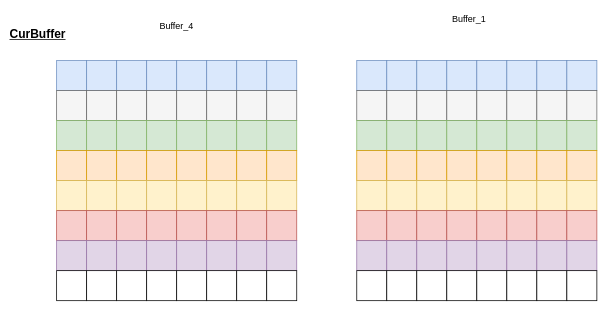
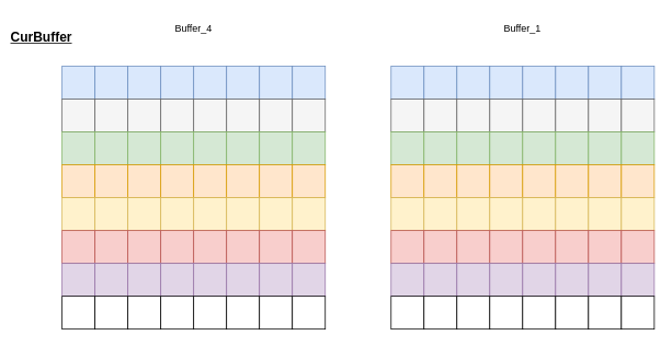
  <mxCell id="0" />
  <mxCell id="1" parent="0" />
  <mxCell id="2" value="" style="whiteSpace=wrap;html=1;aspect=fixed;fillColor=#dae8fc;strokeColor=#6c8ebf;" vertex="1" parent="1"><mxGeometry x="75" y="80" width="40" height="40" as="geometry" /></mxCell>
  <mxCell id="3" value="" style="whiteSpace=wrap;html=1;aspect=fixed;fillColor=#dae8fc;strokeColor=#6c8ebf;" vertex="1" parent="1"><mxGeometry x="115" y="80" width="40" height="40" as="geometry" /></mxCell>
  <mxCell id="4" value="" style="whiteSpace=wrap;html=1;aspect=fixed;fillColor=#dae8fc;strokeColor=#6c8ebf;" vertex="1" parent="1"><mxGeometry x="155" y="80" width="40" height="40" as="geometry" /></mxCell>
  <mxCell id="5" value="" style="whiteSpace=wrap;html=1;aspect=fixed;fillColor=#dae8fc;strokeColor=#6c8ebf;" vertex="1" parent="1"><mxGeometry x="195" y="80" width="40" height="40" as="geometry" /></mxCell>
  <mxCell id="6" value="" style="whiteSpace=wrap;html=1;aspect=fixed;fillColor=#dae8fc;strokeColor=#6c8ebf;" vertex="1" parent="1"><mxGeometry x="235" y="80" width="40" height="40" as="geometry" /></mxCell>
  <mxCell id="7" value="" style="whiteSpace=wrap;html=1;aspect=fixed;fillColor=#dae8fc;strokeColor=#6c8ebf;" vertex="1" parent="1"><mxGeometry x="275" y="80" width="40" height="40" as="geometry" /></mxCell>
  <mxCell id="8" value="" style="whiteSpace=wrap;html=1;aspect=fixed;fillColor=#dae8fc;strokeColor=#6c8ebf;" vertex="1" parent="1"><mxGeometry x="315" y="80" width="40" height="40" as="geometry" /></mxCell>
  <mxCell id="9" value="" style="whiteSpace=wrap;html=1;aspect=fixed;fillColor=#dae8fc;strokeColor=#6c8ebf;" vertex="1" parent="1"><mxGeometry x="355" y="80" width="40" height="40" as="geometry" /></mxCell>
  <mxCell id="10" value="" style="whiteSpace=wrap;html=1;aspect=fixed;fillColor=#f5f5f5;fontColor=#333333;strokeColor=#666666;" vertex="1" parent="1"><mxGeometry x="75" y="120" width="40" height="40" as="geometry" /></mxCell>
  <mxCell id="11" value="" style="whiteSpace=wrap;html=1;aspect=fixed;fillColor=#f5f5f5;fontColor=#333333;strokeColor=#666666;" vertex="1" parent="1"><mxGeometry x="115" y="120" width="40" height="40" as="geometry" /></mxCell>
  <mxCell id="12" value="" style="whiteSpace=wrap;html=1;aspect=fixed;fillColor=#f5f5f5;fontColor=#333333;strokeColor=#666666;" vertex="1" parent="1"><mxGeometry x="155" y="120" width="40" height="40" as="geometry" /></mxCell>
  <mxCell id="13" value="" style="whiteSpace=wrap;html=1;aspect=fixed;fillColor=#f5f5f5;fontColor=#333333;strokeColor=#666666;" vertex="1" parent="1"><mxGeometry x="195" y="120" width="40" height="40" as="geometry" /></mxCell>
  <mxCell id="14" value="" style="whiteSpace=wrap;html=1;aspect=fixed;fillColor=#f5f5f5;fontColor=#333333;strokeColor=#666666;" vertex="1" parent="1"><mxGeometry x="235" y="120" width="40" height="40" as="geometry" /></mxCell>
  <mxCell id="15" value="" style="whiteSpace=wrap;html=1;aspect=fixed;fillColor=#f5f5f5;fontColor=#333333;strokeColor=#666666;" vertex="1" parent="1"><mxGeometry x="275" y="120" width="40" height="40" as="geometry" /></mxCell>
  <mxCell id="16" value="" style="whiteSpace=wrap;html=1;aspect=fixed;fillColor=#f5f5f5;fontColor=#333333;strokeColor=#666666;" vertex="1" parent="1"><mxGeometry x="315" y="120" width="40" height="40" as="geometry" /></mxCell>
  <mxCell id="17" value="" style="whiteSpace=wrap;html=1;aspect=fixed;fillColor=#f5f5f5;fontColor=#333333;strokeColor=#666666;" vertex="1" parent="1"><mxGeometry x="355" y="120" width="40" height="40" as="geometry" /></mxCell>
  <mxCell id="18" value="" style="whiteSpace=wrap;html=1;aspect=fixed;fillColor=#d5e8d4;strokeColor=#82b366;" vertex="1" parent="1"><mxGeometry x="75" y="160" width="40" height="40" as="geometry" /></mxCell>
  <mxCell id="19" value="" style="whiteSpace=wrap;html=1;aspect=fixed;fillColor=#d5e8d4;strokeColor=#82b366;" vertex="1" parent="1"><mxGeometry x="115" y="160" width="40" height="40" as="geometry" /></mxCell>
  <mxCell id="20" value="" style="whiteSpace=wrap;html=1;aspect=fixed;fillColor=#d5e8d4;strokeColor=#82b366;" vertex="1" parent="1"><mxGeometry x="155" y="160" width="40" height="40" as="geometry" /></mxCell>
  <mxCell id="21" value="" style="whiteSpace=wrap;html=1;aspect=fixed;fillColor=#d5e8d4;strokeColor=#82b366;" vertex="1" parent="1"><mxGeometry x="195" y="160" width="40" height="40" as="geometry" /></mxCell>
  <mxCell id="22" value="" style="whiteSpace=wrap;html=1;aspect=fixed;fillColor=#d5e8d4;strokeColor=#82b366;" vertex="1" parent="1"><mxGeometry x="235" y="160" width="40" height="40" as="geometry" /></mxCell>
  <mxCell id="23" value="" style="whiteSpace=wrap;html=1;aspect=fixed;fillColor=#d5e8d4;strokeColor=#82b366;" vertex="1" parent="1"><mxGeometry x="275" y="160" width="40" height="40" as="geometry" /></mxCell>
  <mxCell id="24" value="" style="whiteSpace=wrap;html=1;aspect=fixed;fillColor=#d5e8d4;strokeColor=#82b366;" vertex="1" parent="1"><mxGeometry x="315" y="160" width="40" height="40" as="geometry" /></mxCell>
  <mxCell id="25" value="" style="whiteSpace=wrap;html=1;aspect=fixed;fillColor=#d5e8d4;strokeColor=#82b366;" vertex="1" parent="1"><mxGeometry x="355" y="160" width="40" height="40" as="geometry" /></mxCell>
  <mxCell id="26" value="" style="whiteSpace=wrap;html=1;aspect=fixed;fillColor=#ffe6cc;strokeColor=#d79b00;" vertex="1" parent="1"><mxGeometry x="75" y="200" width="40" height="40" as="geometry" /></mxCell>
  <mxCell id="27" value="" style="whiteSpace=wrap;html=1;aspect=fixed;fillColor=#ffe6cc;strokeColor=#d79b00;" vertex="1" parent="1"><mxGeometry x="115" y="200" width="40" height="40" as="geometry" /></mxCell>
  <mxCell id="28" value="" style="whiteSpace=wrap;html=1;aspect=fixed;fillColor=#ffe6cc;strokeColor=#d79b00;" vertex="1" parent="1"><mxGeometry x="155" y="200" width="40" height="40" as="geometry" /></mxCell>
  <mxCell id="29" value="" style="whiteSpace=wrap;html=1;aspect=fixed;fillColor=#ffe6cc;strokeColor=#d79b00;" vertex="1" parent="1"><mxGeometry x="195" y="200" width="40" height="40" as="geometry" /></mxCell>
  <mxCell id="30" value="" style="whiteSpace=wrap;html=1;aspect=fixed;fillColor=#ffe6cc;strokeColor=#d79b00;" vertex="1" parent="1"><mxGeometry x="235" y="200" width="40" height="40" as="geometry" /></mxCell>
  <mxCell id="31" value="" style="whiteSpace=wrap;html=1;aspect=fixed;fillColor=#ffe6cc;strokeColor=#d79b00;" vertex="1" parent="1"><mxGeometry x="275" y="200" width="40" height="40" as="geometry" /></mxCell>
  <mxCell id="32" value="" style="whiteSpace=wrap;html=1;aspect=fixed;fillColor=#ffe6cc;strokeColor=#d79b00;" vertex="1" parent="1"><mxGeometry x="315" y="200" width="40" height="40" as="geometry" /></mxCell>
  <mxCell id="33" value="" style="whiteSpace=wrap;html=1;aspect=fixed;fillColor=#ffe6cc;strokeColor=#d79b00;" vertex="1" parent="1"><mxGeometry x="355" y="200" width="40" height="40" as="geometry" /></mxCell>
  <mxCell id="34" value="" style="whiteSpace=wrap;html=1;aspect=fixed;fillColor=#fff2cc;strokeColor=#d6b656;" vertex="1" parent="1"><mxGeometry x="75" y="240" width="40" height="40" as="geometry" /></mxCell>
  <mxCell id="35" value="" style="whiteSpace=wrap;html=1;aspect=fixed;fillColor=#fff2cc;strokeColor=#d6b656;" vertex="1" parent="1"><mxGeometry x="115" y="240" width="40" height="40" as="geometry" /></mxCell>
  <mxCell id="36" value="" style="whiteSpace=wrap;html=1;aspect=fixed;fillColor=#fff2cc;strokeColor=#d6b656;" vertex="1" parent="1"><mxGeometry x="155" y="240" width="40" height="40" as="geometry" /></mxCell>
  <mxCell id="37" value="" style="whiteSpace=wrap;html=1;aspect=fixed;fillColor=#fff2cc;strokeColor=#d6b656;" vertex="1" parent="1"><mxGeometry x="195" y="240" width="40" height="40" as="geometry" /></mxCell>
  <mxCell id="38" value="" style="whiteSpace=wrap;html=1;aspect=fixed;fillColor=#fff2cc;strokeColor=#d6b656;" vertex="1" parent="1"><mxGeometry x="235" y="240" width="40" height="40" as="geometry" /></mxCell>
  <mxCell id="39" value="" style="whiteSpace=wrap;html=1;aspect=fixed;fillColor=#fff2cc;strokeColor=#d6b656;" vertex="1" parent="1"><mxGeometry x="275" y="240" width="40" height="40" as="geometry" /></mxCell>
  <mxCell id="40" value="" style="whiteSpace=wrap;html=1;aspect=fixed;fillColor=#fff2cc;strokeColor=#d6b656;" vertex="1" parent="1"><mxGeometry x="315" y="240" width="40" height="40" as="geometry" /></mxCell>
  <mxCell id="41" value="" style="whiteSpace=wrap;html=1;aspect=fixed;fillColor=#fff2cc;strokeColor=#d6b656;" vertex="1" parent="1"><mxGeometry x="355" y="240" width="40" height="40" as="geometry" /></mxCell>
  <mxCell id="42" value="" style="whiteSpace=wrap;html=1;aspect=fixed;fillColor=#f8cecc;strokeColor=#b85450;" vertex="1" parent="1"><mxGeometry x="75" y="280" width="40" height="40" as="geometry" /></mxCell>
  <mxCell id="43" value="" style="whiteSpace=wrap;html=1;aspect=fixed;fillColor=#f8cecc;strokeColor=#b85450;" vertex="1" parent="1"><mxGeometry x="115" y="280" width="40" height="40" as="geometry" /></mxCell>
  <mxCell id="44" value="" style="whiteSpace=wrap;html=1;aspect=fixed;fillColor=#f8cecc;strokeColor=#b85450;" vertex="1" parent="1"><mxGeometry x="155" y="280" width="40" height="40" as="geometry" /></mxCell>
  <mxCell id="45" value="" style="whiteSpace=wrap;html=1;aspect=fixed;fillColor=#f8cecc;strokeColor=#b85450;" vertex="1" parent="1"><mxGeometry x="195" y="280" width="40" height="40" as="geometry" /></mxCell>
  <mxCell id="46" value="" style="whiteSpace=wrap;html=1;aspect=fixed;fillColor=#f8cecc;strokeColor=#b85450;" vertex="1" parent="1"><mxGeometry x="235" y="280" width="40" height="40" as="geometry" /></mxCell>
  <mxCell id="47" value="" style="whiteSpace=wrap;html=1;aspect=fixed;fillColor=#f8cecc;strokeColor=#b85450;" vertex="1" parent="1"><mxGeometry x="275" y="280" width="40" height="40" as="geometry" /></mxCell>
  <mxCell id="48" value="" style="whiteSpace=wrap;html=1;aspect=fixed;fillColor=#f8cecc;strokeColor=#b85450;" vertex="1" parent="1"><mxGeometry x="315" y="280" width="40" height="40" as="geometry" /></mxCell>
  <mxCell id="49" value="" style="whiteSpace=wrap;html=1;aspect=fixed;fillColor=#f8cecc;strokeColor=#b85450;" vertex="1" parent="1"><mxGeometry x="355" y="280" width="40" height="40" as="geometry" /></mxCell>
  <mxCell id="50" value="" style="whiteSpace=wrap;html=1;aspect=fixed;fillColor=#e1d5e7;strokeColor=#9673a6;" vertex="1" parent="1"><mxGeometry x="75" y="320" width="40" height="40" as="geometry" /></mxCell>
  <mxCell id="51" value="" style="whiteSpace=wrap;html=1;aspect=fixed;fillColor=#e1d5e7;strokeColor=#9673a6;" vertex="1" parent="1"><mxGeometry x="115" y="320" width="40" height="40" as="geometry" /></mxCell>
  <mxCell id="52" value="" style="whiteSpace=wrap;html=1;aspect=fixed;fillColor=#e1d5e7;strokeColor=#9673a6;" vertex="1" parent="1"><mxGeometry x="155" y="320" width="40" height="40" as="geometry" /></mxCell>
  <mxCell id="53" value="" style="whiteSpace=wrap;html=1;aspect=fixed;fillColor=#e1d5e7;strokeColor=#9673a6;" vertex="1" parent="1"><mxGeometry x="195" y="320" width="40" height="40" as="geometry" /></mxCell>
  <mxCell id="54" value="" style="whiteSpace=wrap;html=1;aspect=fixed;fillColor=#e1d5e7;strokeColor=#9673a6;" vertex="1" parent="1"><mxGeometry x="235" y="320" width="40" height="40" as="geometry" /></mxCell>
  <mxCell id="55" value="" style="whiteSpace=wrap;html=1;aspect=fixed;fillColor=#e1d5e7;strokeColor=#9673a6;" vertex="1" parent="1"><mxGeometry x="275" y="320" width="40" height="40" as="geometry" /></mxCell>
  <mxCell id="56" value="" style="whiteSpace=wrap;html=1;aspect=fixed;fillColor=#e1d5e7;strokeColor=#9673a6;" vertex="1" parent="1"><mxGeometry x="315" y="320" width="40" height="40" as="geometry" /></mxCell>
  <mxCell id="57" value="" style="whiteSpace=wrap;html=1;aspect=fixed;fillColor=#e1d5e7;strokeColor=#9673a6;" vertex="1" parent="1"><mxGeometry x="355" y="320" width="40" height="40" as="geometry" /></mxCell>
  <mxCell id="58" value="" style="whiteSpace=wrap;html=1;aspect=fixed;" vertex="1" parent="1"><mxGeometry x="75" y="360" width="40" height="40" as="geometry" /></mxCell>
  <mxCell id="59" value="" style="whiteSpace=wrap;html=1;aspect=fixed;" vertex="1" parent="1"><mxGeometry x="115" y="360" width="40" height="40" as="geometry" /></mxCell>
  <mxCell id="60" value="" style="whiteSpace=wrap;html=1;aspect=fixed;" vertex="1" parent="1"><mxGeometry x="155" y="360" width="40" height="40" as="geometry" /></mxCell>
  <mxCell id="61" value="" style="whiteSpace=wrap;html=1;aspect=fixed;" vertex="1" parent="1"><mxGeometry x="195" y="360" width="40" height="40" as="geometry" /></mxCell>
  <mxCell id="62" value="" style="whiteSpace=wrap;html=1;aspect=fixed;" vertex="1" parent="1"><mxGeometry x="235" y="360" width="40" height="40" as="geometry" /></mxCell>
  <mxCell id="63" value="" style="whiteSpace=wrap;html=1;aspect=fixed;" vertex="1" parent="1"><mxGeometry x="275" y="360" width="40" height="40" as="geometry" /></mxCell>
  <mxCell id="64" value="" style="whiteSpace=wrap;html=1;aspect=fixed;" vertex="1" parent="1"><mxGeometry x="315" y="360" width="40" height="40" as="geometry" /></mxCell>
  <mxCell id="65" value="" style="whiteSpace=wrap;html=1;aspect=fixed;" vertex="1" parent="1"><mxGeometry x="355" y="360" width="40" height="40" as="geometry" /></mxCell>
  <mxCell id="66" value="Buffer_4" style="text;html=1;strokeColor=none;fillColor=none;align=center;verticalAlign=middle;whiteSpace=wrap;rounded=0;" vertex="1" parent="1"><mxGeometry x="205" y="20" width="60" height="30" as="geometry" /></mxCell>
- <mxCell id="67" value="Buffer_1" style="text;html=1;strokeColor=none;fillColor=none;align=center;verticalAlign=middle;whiteSpace=wrap;rounded=0;" vertex="1" parent="1"><mxGeometry x="595" y="10" width="60" height="30" as="geometry" /></mxCell>
+ <mxCell id="67" value="Buffer_1" style="text;html=1;strokeColor=none;fillColor=none;align=center;verticalAlign=middle;whiteSpace=wrap;rounded=0;" vertex="1" parent="1"><mxGeometry x="605" y="20" width="60" height="30" as="geometry" /></mxCell>
  <mxCell id="68" value="" style="whiteSpace=wrap;html=1;aspect=fixed;fillColor=#dae8fc;strokeColor=#6c8ebf;" vertex="1" parent="1"><mxGeometry x="475" y="80" width="40" height="40" as="geometry" /></mxCell>
  <mxCell id="69" value="" style="whiteSpace=wrap;html=1;aspect=fixed;fillColor=#dae8fc;strokeColor=#6c8ebf;" vertex="1" parent="1"><mxGeometry x="515" y="80" width="40" height="40" as="geometry" /></mxCell>
  <mxCell id="70" value="" style="whiteSpace=wrap;html=1;aspect=fixed;fillColor=#dae8fc;strokeColor=#6c8ebf;" vertex="1" parent="1"><mxGeometry x="555" y="80" width="40" height="40" as="geometry" /></mxCell>
  <mxCell id="71" value="" style="whiteSpace=wrap;html=1;aspect=fixed;fillColor=#dae8fc;strokeColor=#6c8ebf;" vertex="1" parent="1"><mxGeometry x="595" y="80" width="40" height="40" as="geometry" /></mxCell>
  <mxCell id="72" value="" style="whiteSpace=wrap;html=1;aspect=fixed;fillColor=#dae8fc;strokeColor=#6c8ebf;" vertex="1" parent="1"><mxGeometry x="635" y="80" width="40" height="40" as="geometry" /></mxCell>
  <mxCell id="73" value="" style="whiteSpace=wrap;html=1;aspect=fixed;fillColor=#dae8fc;strokeColor=#6c8ebf;" vertex="1" parent="1"><mxGeometry x="675" y="80" width="40" height="40" as="geometry" /></mxCell>
  <mxCell id="74" value="" style="whiteSpace=wrap;html=1;aspect=fixed;fillColor=#dae8fc;strokeColor=#6c8ebf;" vertex="1" parent="1"><mxGeometry x="715" y="80" width="40" height="40" as="geometry" /></mxCell>
  <mxCell id="75" value="" style="whiteSpace=wrap;html=1;aspect=fixed;fillColor=#dae8fc;strokeColor=#6c8ebf;" vertex="1" parent="1"><mxGeometry x="755" y="80" width="40" height="40" as="geometry" /></mxCell>
  <mxCell id="76" value="" style="whiteSpace=wrap;html=1;aspect=fixed;fillColor=#f5f5f5;fontColor=#333333;strokeColor=#666666;" vertex="1" parent="1"><mxGeometry x="475" y="120" width="40" height="40" as="geometry" /></mxCell>
  <mxCell id="77" value="" style="whiteSpace=wrap;html=1;aspect=fixed;fillColor=#f5f5f5;fontColor=#333333;strokeColor=#666666;" vertex="1" parent="1"><mxGeometry x="515" y="120" width="40" height="40" as="geometry" /></mxCell>
  <mxCell id="78" value="" style="whiteSpace=wrap;html=1;aspect=fixed;fillColor=#f5f5f5;fontColor=#333333;strokeColor=#666666;" vertex="1" parent="1"><mxGeometry x="555" y="120" width="40" height="40" as="geometry" /></mxCell>
  <mxCell id="79" value="" style="whiteSpace=wrap;html=1;aspect=fixed;fillColor=#f5f5f5;fontColor=#333333;strokeColor=#666666;" vertex="1" parent="1"><mxGeometry x="595" y="120" width="40" height="40" as="geometry" /></mxCell>
  <mxCell id="80" value="" style="whiteSpace=wrap;html=1;aspect=fixed;fillColor=#f5f5f5;fontColor=#333333;strokeColor=#666666;" vertex="1" parent="1"><mxGeometry x="635" y="120" width="40" height="40" as="geometry" /></mxCell>
  <mxCell id="81" value="" style="whiteSpace=wrap;html=1;aspect=fixed;fillColor=#f5f5f5;fontColor=#333333;strokeColor=#666666;" vertex="1" parent="1"><mxGeometry x="675" y="120" width="40" height="40" as="geometry" /></mxCell>
  <mxCell id="82" value="" style="whiteSpace=wrap;html=1;aspect=fixed;fillColor=#f5f5f5;fontColor=#333333;strokeColor=#666666;" vertex="1" parent="1"><mxGeometry x="715" y="120" width="40" height="40" as="geometry" /></mxCell>
  <mxCell id="83" value="" style="whiteSpace=wrap;html=1;aspect=fixed;fillColor=#f5f5f5;fontColor=#333333;strokeColor=#666666;" vertex="1" parent="1"><mxGeometry x="755" y="120" width="40" height="40" as="geometry" /></mxCell>
  <mxCell id="84" value="" style="whiteSpace=wrap;html=1;aspect=fixed;fillColor=#d5e8d4;strokeColor=#82b366;" vertex="1" parent="1"><mxGeometry x="475" y="160" width="40" height="40" as="geometry" /></mxCell>
  <mxCell id="85" value="" style="whiteSpace=wrap;html=1;aspect=fixed;fillColor=#d5e8d4;strokeColor=#82b366;" vertex="1" parent="1"><mxGeometry x="515" y="160" width="40" height="40" as="geometry" /></mxCell>
  <mxCell id="86" value="" style="whiteSpace=wrap;html=1;aspect=fixed;fillColor=#d5e8d4;strokeColor=#82b366;" vertex="1" parent="1"><mxGeometry x="555" y="160" width="40" height="40" as="geometry" /></mxCell>
  <mxCell id="87" value="" style="whiteSpace=wrap;html=1;aspect=fixed;fillColor=#d5e8d4;strokeColor=#82b366;" vertex="1" parent="1"><mxGeometry x="595" y="160" width="40" height="40" as="geometry" /></mxCell>
  <mxCell id="88" value="" style="whiteSpace=wrap;html=1;aspect=fixed;fillColor=#d5e8d4;strokeColor=#82b366;" vertex="1" parent="1"><mxGeometry x="635" y="160" width="40" height="40" as="geometry" /></mxCell>
  <mxCell id="89" value="" style="whiteSpace=wrap;html=1;aspect=fixed;fillColor=#d5e8d4;strokeColor=#82b366;" vertex="1" parent="1"><mxGeometry x="675" y="160" width="40" height="40" as="geometry" /></mxCell>
  <mxCell id="90" value="" style="whiteSpace=wrap;html=1;aspect=fixed;fillColor=#d5e8d4;strokeColor=#82b366;" vertex="1" parent="1"><mxGeometry x="715" y="160" width="40" height="40" as="geometry" /></mxCell>
  <mxCell id="91" value="" style="whiteSpace=wrap;html=1;aspect=fixed;fillColor=#d5e8d4;strokeColor=#82b366;" vertex="1" parent="1"><mxGeometry x="755" y="160" width="40" height="40" as="geometry" /></mxCell>
  <mxCell id="92" value="" style="whiteSpace=wrap;html=1;aspect=fixed;fillColor=#ffe6cc;strokeColor=#d79b00;" vertex="1" parent="1"><mxGeometry x="475" y="200" width="40" height="40" as="geometry" /></mxCell>
  <mxCell id="93" value="" style="whiteSpace=wrap;html=1;aspect=fixed;fillColor=#ffe6cc;strokeColor=#d79b00;" vertex="1" parent="1"><mxGeometry x="515" y="200" width="40" height="40" as="geometry" /></mxCell>
  <mxCell id="94" value="" style="whiteSpace=wrap;html=1;aspect=fixed;fillColor=#ffe6cc;strokeColor=#d79b00;" vertex="1" parent="1"><mxGeometry x="555" y="200" width="40" height="40" as="geometry" /></mxCell>
  <mxCell id="95" value="" style="whiteSpace=wrap;html=1;aspect=fixed;fillColor=#ffe6cc;strokeColor=#d79b00;" vertex="1" parent="1"><mxGeometry x="595" y="200" width="40" height="40" as="geometry" /></mxCell>
  <mxCell id="96" value="" style="whiteSpace=wrap;html=1;aspect=fixed;fillColor=#ffe6cc;strokeColor=#d79b00;" vertex="1" parent="1"><mxGeometry x="635" y="200" width="40" height="40" as="geometry" /></mxCell>
  <mxCell id="97" value="" style="whiteSpace=wrap;html=1;aspect=fixed;fillColor=#ffe6cc;strokeColor=#d79b00;" vertex="1" parent="1"><mxGeometry x="675" y="200" width="40" height="40" as="geometry" /></mxCell>
  <mxCell id="98" value="" style="whiteSpace=wrap;html=1;aspect=fixed;fillColor=#ffe6cc;strokeColor=#d79b00;" vertex="1" parent="1"><mxGeometry x="715" y="200" width="40" height="40" as="geometry" /></mxCell>
  <mxCell id="99" value="" style="whiteSpace=wrap;html=1;aspect=fixed;fillColor=#ffe6cc;strokeColor=#d79b00;" vertex="1" parent="1"><mxGeometry x="755" y="200" width="40" height="40" as="geometry" /></mxCell>
  <mxCell id="100" value="" style="whiteSpace=wrap;html=1;aspect=fixed;fillColor=#fff2cc;strokeColor=#d6b656;" vertex="1" parent="1"><mxGeometry x="475" y="240" width="40" height="40" as="geometry" /></mxCell>
  <mxCell id="101" value="" style="whiteSpace=wrap;html=1;aspect=fixed;fillColor=#fff2cc;strokeColor=#d6b656;" vertex="1" parent="1"><mxGeometry x="515" y="240" width="40" height="40" as="geometry" /></mxCell>
  <mxCell id="102" value="" style="whiteSpace=wrap;html=1;aspect=fixed;fillColor=#fff2cc;strokeColor=#d6b656;" vertex="1" parent="1"><mxGeometry x="555" y="240" width="40" height="40" as="geometry" /></mxCell>
  <mxCell id="103" value="" style="whiteSpace=wrap;html=1;aspect=fixed;fillColor=#fff2cc;strokeColor=#d6b656;" vertex="1" parent="1"><mxGeometry x="595" y="240" width="40" height="40" as="geometry" /></mxCell>
  <mxCell id="104" value="" style="whiteSpace=wrap;html=1;aspect=fixed;fillColor=#fff2cc;strokeColor=#d6b656;" vertex="1" parent="1"><mxGeometry x="635" y="240" width="40" height="40" as="geometry" /></mxCell>
  <mxCell id="105" value="" style="whiteSpace=wrap;html=1;aspect=fixed;fillColor=#fff2cc;strokeColor=#d6b656;" vertex="1" parent="1"><mxGeometry x="675" y="240" width="40" height="40" as="geometry" /></mxCell>
  <mxCell id="106" value="" style="whiteSpace=wrap;html=1;aspect=fixed;fillColor=#fff2cc;strokeColor=#d6b656;" vertex="1" parent="1"><mxGeometry x="715" y="240" width="40" height="40" as="geometry" /></mxCell>
  <mxCell id="107" value="" style="whiteSpace=wrap;html=1;aspect=fixed;fillColor=#fff2cc;strokeColor=#d6b656;" vertex="1" parent="1"><mxGeometry x="755" y="240" width="40" height="40" as="geometry" /></mxCell>
  <mxCell id="108" value="" style="whiteSpace=wrap;html=1;aspect=fixed;fillColor=#f8cecc;strokeColor=#b85450;" vertex="1" parent="1"><mxGeometry x="475" y="280" width="40" height="40" as="geometry" /></mxCell>
  <mxCell id="109" value="" style="whiteSpace=wrap;html=1;aspect=fixed;fillColor=#f8cecc;strokeColor=#b85450;" vertex="1" parent="1"><mxGeometry x="515" y="280" width="40" height="40" as="geometry" /></mxCell>
  <mxCell id="110" value="" style="whiteSpace=wrap;html=1;aspect=fixed;fillColor=#f8cecc;strokeColor=#b85450;" vertex="1" parent="1"><mxGeometry x="555" y="280" width="40" height="40" as="geometry" /></mxCell>
  <mxCell id="111" value="" style="whiteSpace=wrap;html=1;aspect=fixed;fillColor=#f8cecc;strokeColor=#b85450;" vertex="1" parent="1"><mxGeometry x="595" y="280" width="40" height="40" as="geometry" /></mxCell>
  <mxCell id="112" value="" style="whiteSpace=wrap;html=1;aspect=fixed;fillColor=#f8cecc;strokeColor=#b85450;" vertex="1" parent="1"><mxGeometry x="635" y="280" width="40" height="40" as="geometry" /></mxCell>
  <mxCell id="113" value="" style="whiteSpace=wrap;html=1;aspect=fixed;fillColor=#f8cecc;strokeColor=#b85450;" vertex="1" parent="1"><mxGeometry x="675" y="280" width="40" height="40" as="geometry" /></mxCell>
  <mxCell id="114" value="" style="whiteSpace=wrap;html=1;aspect=fixed;fillColor=#f8cecc;strokeColor=#b85450;" vertex="1" parent="1"><mxGeometry x="715" y="280" width="40" height="40" as="geometry" /></mxCell>
  <mxCell id="115" value="" style="whiteSpace=wrap;html=1;aspect=fixed;fillColor=#f8cecc;strokeColor=#b85450;" vertex="1" parent="1"><mxGeometry x="755" y="280" width="40" height="40" as="geometry" /></mxCell>
  <mxCell id="116" value="" style="whiteSpace=wrap;html=1;aspect=fixed;fillColor=#e1d5e7;strokeColor=#9673a6;" vertex="1" parent="1"><mxGeometry x="475" y="320" width="40" height="40" as="geometry" /></mxCell>
  <mxCell id="117" value="" style="whiteSpace=wrap;html=1;aspect=fixed;fillColor=#e1d5e7;strokeColor=#9673a6;" vertex="1" parent="1"><mxGeometry x="515" y="320" width="40" height="40" as="geometry" /></mxCell>
  <mxCell id="118" value="" style="whiteSpace=wrap;html=1;aspect=fixed;fillColor=#e1d5e7;strokeColor=#9673a6;" vertex="1" parent="1"><mxGeometry x="555" y="320" width="40" height="40" as="geometry" /></mxCell>
  <mxCell id="119" value="" style="whiteSpace=wrap;html=1;aspect=fixed;fillColor=#e1d5e7;strokeColor=#9673a6;" vertex="1" parent="1"><mxGeometry x="595" y="320" width="40" height="40" as="geometry" /></mxCell>
  <mxCell id="120" value="" style="whiteSpace=wrap;html=1;aspect=fixed;fillColor=#e1d5e7;strokeColor=#9673a6;" vertex="1" parent="1"><mxGeometry x="635" y="320" width="40" height="40" as="geometry" /></mxCell>
  <mxCell id="121" value="" style="whiteSpace=wrap;html=1;aspect=fixed;fillColor=#e1d5e7;strokeColor=#9673a6;" vertex="1" parent="1"><mxGeometry x="675" y="320" width="40" height="40" as="geometry" /></mxCell>
  <mxCell id="122" value="" style="whiteSpace=wrap;html=1;aspect=fixed;fillColor=#e1d5e7;strokeColor=#9673a6;" vertex="1" parent="1"><mxGeometry x="715" y="320" width="40" height="40" as="geometry" /></mxCell>
  <mxCell id="123" value="" style="whiteSpace=wrap;html=1;aspect=fixed;fillColor=#e1d5e7;strokeColor=#9673a6;" vertex="1" parent="1"><mxGeometry x="755" y="320" width="40" height="40" as="geometry" /></mxCell>
  <mxCell id="124" value="" style="whiteSpace=wrap;html=1;aspect=fixed;" vertex="1" parent="1"><mxGeometry x="475" y="360" width="40" height="40" as="geometry" /></mxCell>
  <mxCell id="125" value="" style="whiteSpace=wrap;html=1;aspect=fixed;" vertex="1" parent="1"><mxGeometry x="515" y="360" width="40" height="40" as="geometry" /></mxCell>
  <mxCell id="126" value="" style="whiteSpace=wrap;html=1;aspect=fixed;" vertex="1" parent="1"><mxGeometry x="555" y="360" width="40" height="40" as="geometry" /></mxCell>
  <mxCell id="127" value="" style="whiteSpace=wrap;html=1;aspect=fixed;" vertex="1" parent="1"><mxGeometry x="595" y="360" width="40" height="40" as="geometry" /></mxCell>
  <mxCell id="128" value="" style="whiteSpace=wrap;html=1;aspect=fixed;" vertex="1" parent="1"><mxGeometry x="635" y="360" width="40" height="40" as="geometry" /></mxCell>
  <mxCell id="129" value="" style="whiteSpace=wrap;html=1;aspect=fixed;" vertex="1" parent="1"><mxGeometry x="675" y="360" width="40" height="40" as="geometry" /></mxCell>
  <mxCell id="130" value="" style="whiteSpace=wrap;html=1;aspect=fixed;" vertex="1" parent="1"><mxGeometry x="715" y="360" width="40" height="40" as="geometry" /></mxCell>
  <mxCell id="131" value="" style="whiteSpace=wrap;html=1;aspect=fixed;" vertex="1" parent="1"><mxGeometry x="755" y="360" width="40" height="40" as="geometry" /></mxCell>
  <mxCell id="132" value="&lt;font size=&quot;1&quot;&gt;&lt;b style=&quot;font-size: 16px&quot;&gt;&lt;u&gt;CurBuffer&lt;/u&gt;&lt;/b&gt;&lt;/font&gt;" style="text;html=1;strokeColor=none;fillColor=none;align=center;verticalAlign=middle;whiteSpace=wrap;rounded=0;" vertex="1" parent="1"><mxGeometry x="20" y="30" width="60" height="30" as="geometry" /></mxCell>
